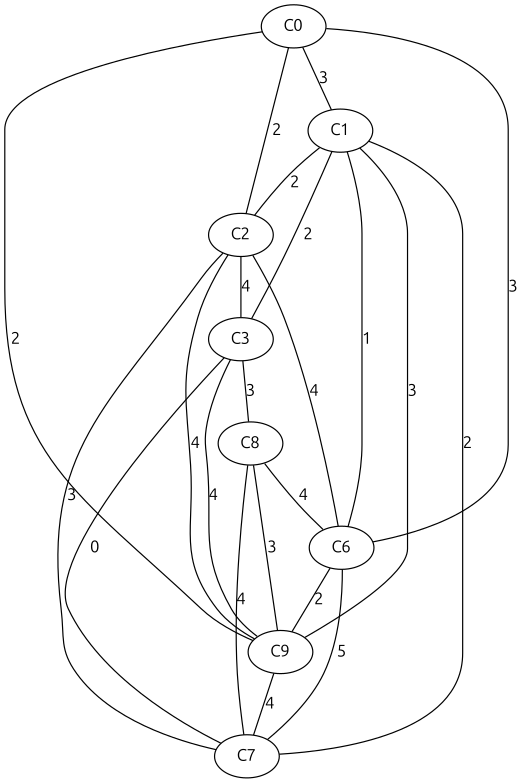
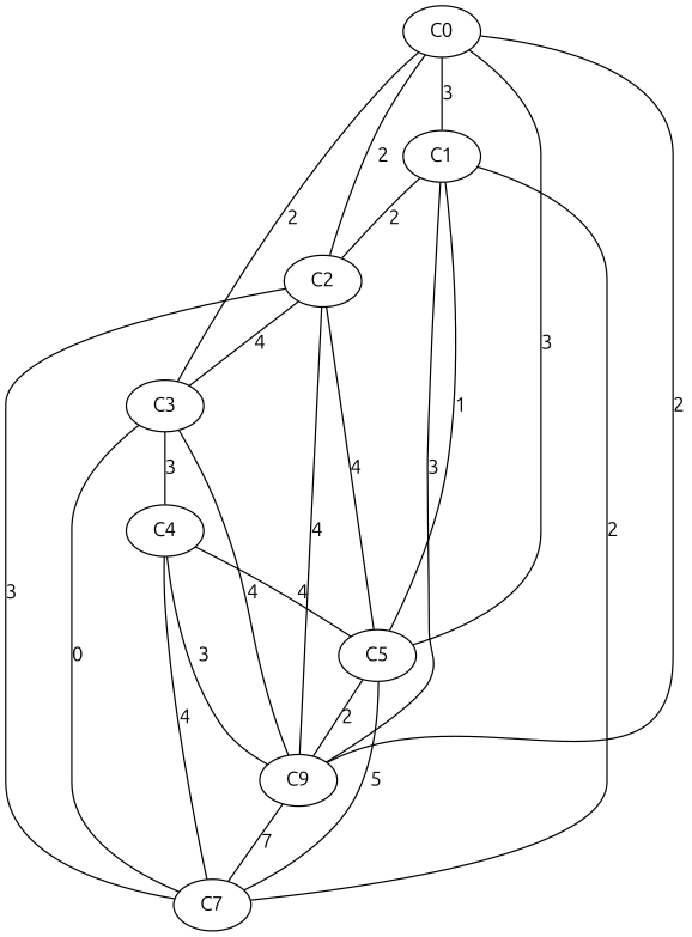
  graph {
    fontname=Ubuntu
    node [fontname=Ubuntu]
    edge [fontname=Ubuntu]
    n1 [label=C9]
    C7
-   C5 [label=C6]
-   C4 [label=C8]
+   C5
+   C4
    C3
    C2
    C1
    C0
-   n1 -- C7 [label=4]
+   n1 -- C7 [label=7]
    C5 -- n1 [label=2]
    C5 -- C7 [label=5]
    C4 -- n1 [label=3]
    C4 -- C7 [label=4]
    C4 -- C5 [label=4]
    C3 -- n1 [label=4]
    C3 -- C7 [label=0]
    C3 -- C4 [label=3]
    C2 -- n1 [label=4]
    C2 -- C7 [label=3]
    C2 -- C5 [label=4]
    C2 -- C3 [label=4]
    C1 -- n1 [label=3]
    C1 -- C7 [label=2]
    C1 -- C5 [label=1]
    C1 -- C2 [label=2]
    C0 -- n1 [label=2]
    C0 -- C5 [label=3]
-   C1 -- C3 [label=2]
+   C0 -- C3 [label=2]
    C0 -- C2 [label=2]
    C0 -- C1 [label=3]
  }
